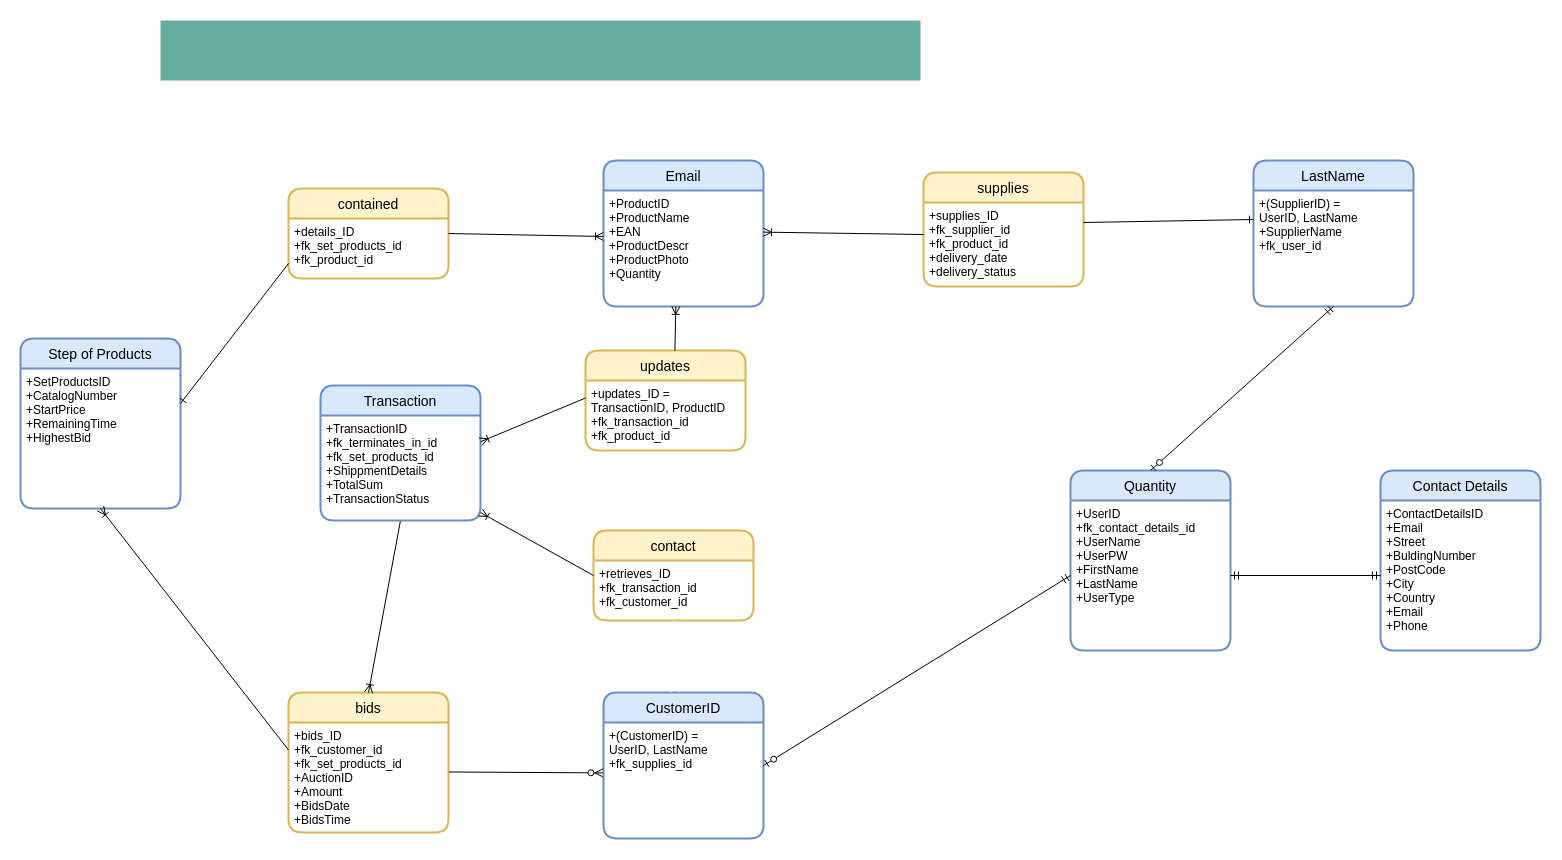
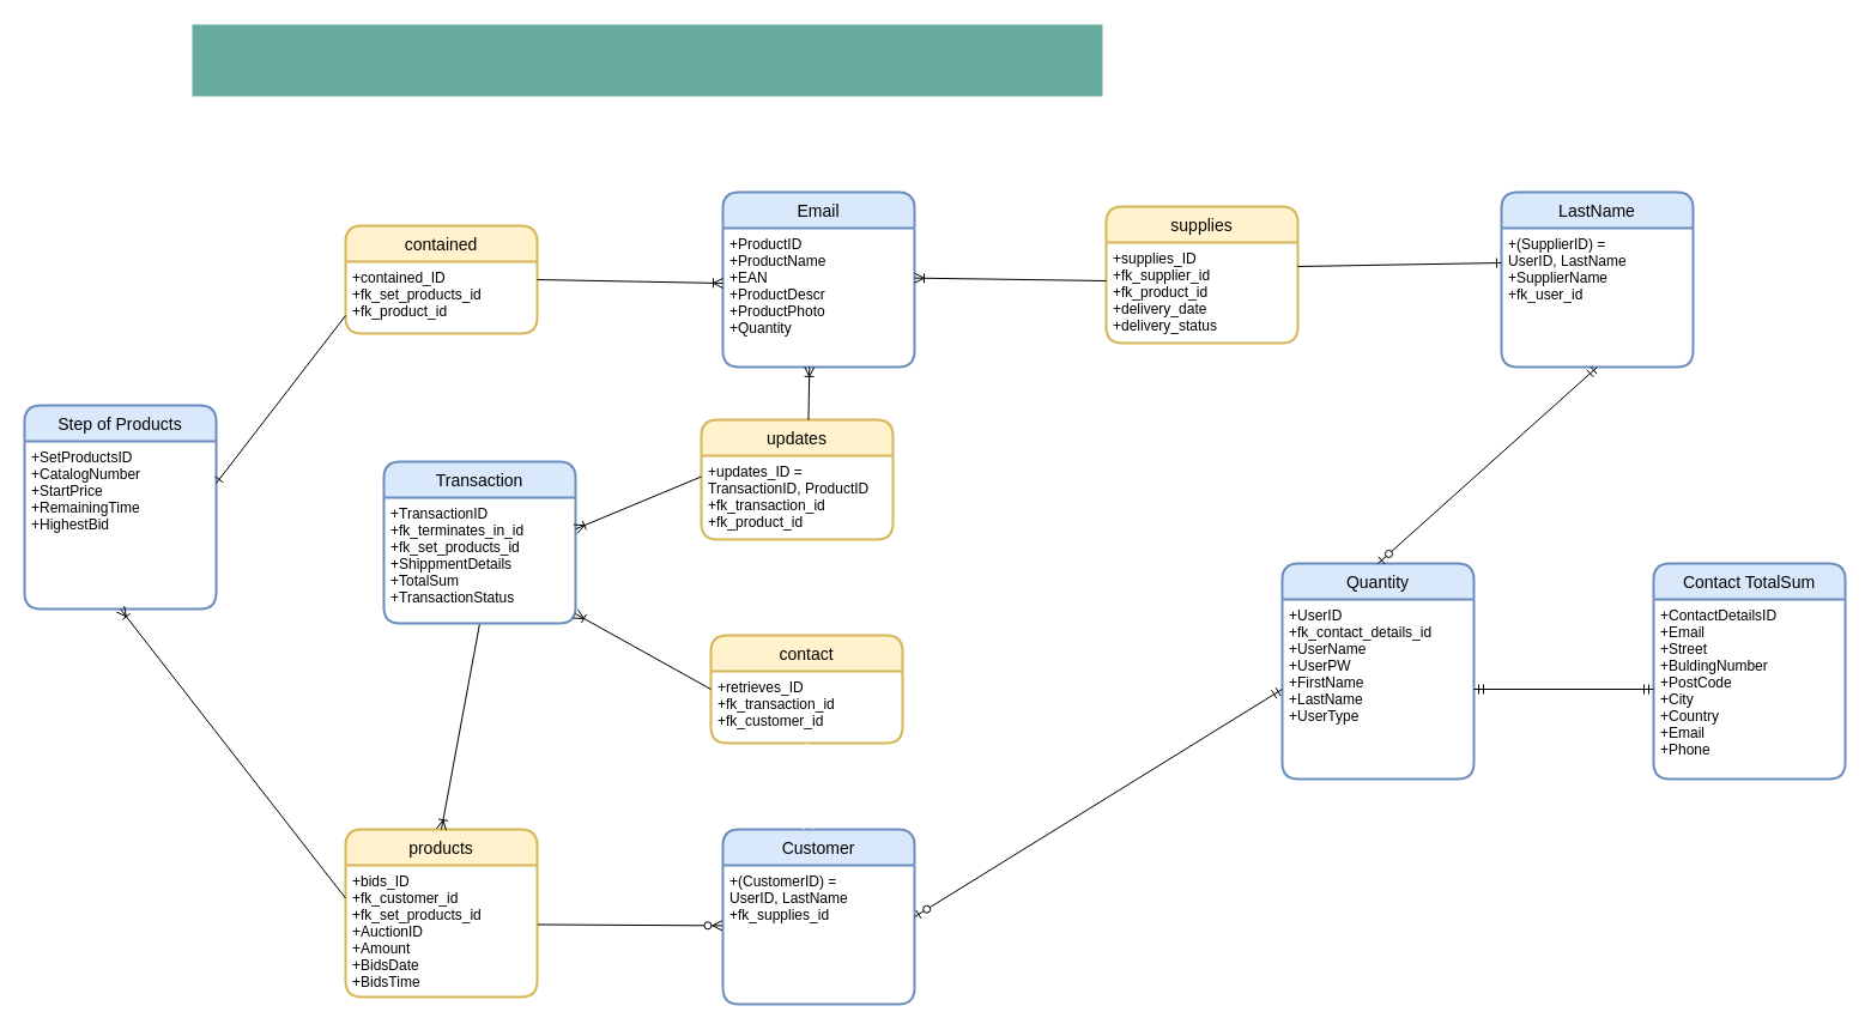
  <mxCell id="0" />
  <mxCell id="1" parent="0" />
  <mxCell id="2" value="" style="rounded=0;whiteSpace=wrap;html=1;labelBackgroundColor=#009999;labelBorderColor=#000000;strokeColor=none;fillColor=#67AB9F;" parent="1" vertex="1"><mxGeometry x="160" y="20" width="760" height="60" as="geometry" /></mxCell>
  <mxCell id="3" value="Step of Products" style="swimlane;childLayout=stackLayout;horizontal=1;startSize=30;horizontalStack=0;rounded=1;fontSize=14;fontStyle=0;strokeWidth=2;resizeParent=0;resizeLast=1;shadow=0;dashed=0;align=center;labelBackgroundColor=none;fillColor=#dae8fc;strokeColor=#6c8ebf;fontColor=#000000;" parent="1" vertex="1"><mxGeometry x="20" y="338" width="160" height="170" as="geometry" /></mxCell>
  <mxCell id="4" value="+SetProductsID&#10;+CatalogNumber&#10;+StartPrice&#10;+RemainingTime&#10;+HighestBid" style="align=left;strokeColor=none;fillColor=none;spacingLeft=4;fontSize=12;verticalAlign=top;resizable=0;rotatable=0;part=1;" parent="3" vertex="1"><mxGeometry y="30" width="160" height="140" as="geometry" /></mxCell>
  <mxCell id="5" value="contained" style="swimlane;childLayout=stackLayout;horizontal=1;startSize=30;horizontalStack=0;rounded=1;fontSize=14;fontStyle=0;strokeWidth=2;resizeParent=0;resizeLast=1;shadow=0;dashed=0;align=center;labelBackgroundColor=none;fillColor=#fff2cc;strokeColor=#d6b656;fontColor=#000000;" parent="1" vertex="1"><mxGeometry x="288" y="188" width="160" height="90" as="geometry" /></mxCell>
- <mxCell id="6" value="+details_ID&#10;+fk_set_products_id&#10;+fk_product_id" style="align=left;strokeColor=none;fillColor=none;spacingLeft=4;fontSize=12;verticalAlign=top;resizable=0;rotatable=0;part=1;" parent="5" vertex="1"><mxGeometry y="30" width="160" height="60" as="geometry" /></mxCell>
+ <mxCell id="6" value="+contained_ID&#10;+fk_set_products_id&#10;+fk_product_id" style="align=left;strokeColor=none;fillColor=none;spacingLeft=4;fontSize=12;verticalAlign=top;resizable=0;rotatable=0;part=1;" parent="5" vertex="1"><mxGeometry y="30" width="160" height="60" as="geometry" /></mxCell>
  <mxCell id="7" value="Email" style="swimlane;childLayout=stackLayout;horizontal=1;startSize=30;horizontalStack=0;rounded=1;fontSize=14;fontStyle=0;strokeWidth=2;resizeParent=0;resizeLast=1;shadow=0;dashed=0;align=center;labelBackgroundColor=none;fillColor=#dae8fc;strokeColor=#6c8ebf;fontColor=#000000;" parent="1" vertex="1"><mxGeometry x="603" y="160" width="160" height="146" as="geometry" /></mxCell>
  <mxCell id="8" value="+ProductID&#10;+ProductName&#10;+EAN&#10;+ProductDescr&#10;+ProductPhoto&#10;+Quantity" style="align=left;strokeColor=none;fillColor=none;spacingLeft=4;fontSize=12;verticalAlign=top;resizable=0;rotatable=0;part=1;" parent="7" vertex="1"><mxGeometry y="30" width="160" height="116" as="geometry" /></mxCell>
  <mxCell id="9" value="" style="fontSize=12;html=1;endArrow=none;startArrow=ERone;fontColor=#000000;startFill=0;exitX=1;exitY=0.25;exitDx=0;exitDy=0;entryX=0;entryY=0.75;entryDx=0;entryDy=0;endFill=0;" parent="1" source="4" target="6" edge="1"><mxGeometry width="100" height="100" relative="1" as="geometry"><mxPoint x="180" y="458" as="sourcePoint" /><mxPoint x="289" y="278" as="targetPoint" /></mxGeometry></mxCell>
  <mxCell id="10" value="" style="fontSize=12;html=1;endArrow=ERoneToMany;startArrow=none;fontColor=#000000;startFill=0;exitX=1;exitY=0.25;exitDx=0;exitDy=0;endFill=0;" parent="1" source="6" edge="1"><mxGeometry width="100" height="100" relative="1" as="geometry"><mxPoint x="190" y="468" as="sourcePoint" /><mxPoint x="603" y="236" as="targetPoint" /></mxGeometry></mxCell>
  <mxCell id="11" value="supplies" style="swimlane;childLayout=stackLayout;horizontal=1;startSize=30;horizontalStack=0;rounded=1;fontSize=14;fontStyle=0;strokeWidth=2;resizeParent=0;resizeLast=1;shadow=0;dashed=0;align=center;labelBackgroundColor=none;fillColor=#fff2cc;strokeColor=#d6b656;fontColor=#000000;" parent="1" vertex="1"><mxGeometry x="923" y="172" width="160" height="114" as="geometry" /></mxCell>
  <mxCell id="12" value="+supplies_ID&#10;+fk_supplier_id&#10;+fk_product_id&#10;+delivery_date&#10;+delivery_status" style="align=left;strokeColor=none;fillColor=none;spacingLeft=4;fontSize=12;verticalAlign=top;resizable=0;rotatable=0;part=1;" parent="11" vertex="1"><mxGeometry y="30" width="160" height="84" as="geometry" /></mxCell>
  <mxCell id="13" value="LastName" style="swimlane;childLayout=stackLayout;horizontal=1;startSize=30;horizontalStack=0;rounded=1;fontSize=14;fontStyle=0;strokeWidth=2;resizeParent=0;resizeLast=1;shadow=0;dashed=0;align=center;labelBackgroundColor=none;fillColor=#dae8fc;strokeColor=#6c8ebf;fontColor=#000000;" parent="1" vertex="1"><mxGeometry x="1253" y="160" width="160" height="146" as="geometry" /></mxCell>
  <mxCell id="14" value="+(SupplierID) =&#10;UserID, LastName&#10;+SupplierName&#10;+fk_user_id" style="align=left;strokeColor=none;fillColor=none;spacingLeft=4;fontSize=12;verticalAlign=top;resizable=0;rotatable=0;part=1;" parent="13" vertex="1"><mxGeometry y="30" width="160" height="116" as="geometry" /></mxCell>
  <mxCell id="15" value="" style="fontSize=12;html=1;endArrow=none;startArrow=ERoneToMany;fontColor=#FFFFFF;exitX=1;exitY=0.5;exitDx=0;exitDy=0;startFill=0;endFill=0;" parent="1" edge="1"><mxGeometry width="100" height="100" relative="1" as="geometry"><mxPoint x="763" y="231.65" as="sourcePoint" /><mxPoint x="923" y="234" as="targetPoint" /></mxGeometry></mxCell>
  <mxCell id="16" value="" style="fontSize=12;html=1;endArrow=ERone;startArrow=none;fontColor=#FFFFFF;exitX=1;exitY=0.5;exitDx=0;exitDy=0;startFill=0;entryX=0;entryY=0.25;entryDx=0;entryDy=0;endFill=0;" parent="1" target="14" edge="1"><mxGeometry width="100" height="100" relative="1" as="geometry"><mxPoint x="1083" y="222" as="sourcePoint" /><mxPoint x="1243" y="224.35" as="targetPoint" /></mxGeometry></mxCell>
- <mxCell id="17" value="bids" style="swimlane;childLayout=stackLayout;horizontal=1;startSize=30;horizontalStack=0;rounded=1;fontSize=14;fontStyle=0;strokeWidth=2;resizeParent=0;resizeLast=1;shadow=0;dashed=0;align=center;labelBackgroundColor=none;fillColor=#fff2cc;strokeColor=#d6b656;fontColor=#000000;" parent="1" vertex="1"><mxGeometry x="288" y="692" width="160" height="140" as="geometry" /></mxCell>
+ <mxCell id="17" value="products" style="swimlane;childLayout=stackLayout;horizontal=1;startSize=30;horizontalStack=0;rounded=1;fontSize=14;fontStyle=0;strokeWidth=2;resizeParent=0;resizeLast=1;shadow=0;dashed=0;align=center;labelBackgroundColor=none;fillColor=#fff2cc;strokeColor=#d6b656;fontColor=#000000;" parent="1" vertex="1"><mxGeometry x="288" y="692" width="160" height="140" as="geometry" /></mxCell>
  <mxCell id="18" value="+bids_ID&#10;+fk_customer_id&#10;+fk_set_products_id&#10;+AuctionID&#10;+Amount&#10;+BidsDate&#10;+BidsTime" style="align=left;strokeColor=none;fillColor=none;spacingLeft=4;fontSize=12;verticalAlign=top;resizable=0;rotatable=0;part=1;" parent="17" vertex="1"><mxGeometry y="30" width="160" height="110" as="geometry" /></mxCell>
  <mxCell id="19" value="" style="fontSize=12;html=1;endArrow=none;startArrow=ERoneToMany;fontColor=#000000;startFill=0;exitX=0.5;exitY=1;exitDx=0;exitDy=0;entryX=0;entryY=0.25;entryDx=0;entryDy=0;endFill=0;" parent="1" source="4" target="18" edge="1"><mxGeometry width="100" height="100" relative="1" as="geometry"><mxPoint x="190" y="413" as="sourcePoint" /><mxPoint x="298" y="273" as="targetPoint" /></mxGeometry></mxCell>
- <mxCell id="20" value="CustomerID" style="swimlane;childLayout=stackLayout;horizontal=1;startSize=30;horizontalStack=0;rounded=1;fontSize=14;fontStyle=0;strokeWidth=2;resizeParent=0;resizeLast=1;shadow=0;dashed=0;align=center;labelBackgroundColor=none;fillColor=#dae8fc;strokeColor=#6c8ebf;fontColor=#000000;" parent="1" vertex="1"><mxGeometry x="603" y="692" width="160" height="146" as="geometry" /></mxCell>
+ <mxCell id="20" value="Customer" style="swimlane;childLayout=stackLayout;horizontal=1;startSize=30;horizontalStack=0;rounded=1;fontSize=14;fontStyle=0;strokeWidth=2;resizeParent=0;resizeLast=1;shadow=0;dashed=0;align=center;labelBackgroundColor=none;fillColor=#dae8fc;strokeColor=#6c8ebf;fontColor=#000000;" parent="1" vertex="1"><mxGeometry x="603" y="692" width="160" height="146" as="geometry" /></mxCell>
  <mxCell id="21" value="+(CustomerID) =&#10;UserID, LastName&#10;+fk_supplies_id" style="align=left;strokeColor=none;fillColor=none;spacingLeft=4;fontSize=12;verticalAlign=top;resizable=0;rotatable=0;part=1;" parent="20" vertex="1"><mxGeometry y="30" width="160" height="116" as="geometry" /></mxCell>
  <mxCell id="22" value="" style="fontSize=12;html=1;endArrow=none;startArrow=ERzeroToMany;fontColor=#000000;startFill=1;exitX=-0.01;exitY=0.443;exitDx=0;exitDy=0;endFill=0;exitPerimeter=0;entryX=0.996;entryY=0.459;entryDx=0;entryDy=0;entryPerimeter=0;" parent="1" edge="1"><mxGeometry width="100" height="100" relative="1" as="geometry"><mxPoint x="602.4" y="772.388" as="sourcePoint" /><mxPoint x="448.36" y="771.49" as="targetPoint" /></mxGeometry></mxCell>
  <mxCell id="23" value="" style="fontSize=12;html=1;endArrow=none;startArrow=ERoneToMany;fontColor=#000000;startFill=0;exitX=0.5;exitY=0;exitDx=0;exitDy=0;endFill=0;entryX=0.5;entryY=1;entryDx=0;entryDy=0;" parent="1" source="17" target="25" edge="1"><mxGeometry width="100" height="100" relative="1" as="geometry"><mxPoint x="493" y="436.29" as="sourcePoint" /><mxPoint x="486" y="527" as="targetPoint" /><Array as="points" /></mxGeometry></mxCell>
  <mxCell id="24" value="Transaction" style="swimlane;childLayout=stackLayout;horizontal=1;startSize=30;horizontalStack=0;rounded=1;fontSize=14;fontStyle=0;strokeWidth=2;resizeParent=0;resizeLast=1;shadow=0;dashed=0;align=center;labelBackgroundColor=none;fillColor=#dae8fc;strokeColor=#6c8ebf;fontColor=#000000;" parent="1" vertex="1"><mxGeometry x="320" y="385" width="160" height="135" as="geometry" /></mxCell>
  <mxCell id="25" value="+TransactionID&#10;+fk_terminates_in_id&#10;+fk_set_products_id&#10;+ShippmentDetails&#10;+TotalSum&#10;+TransactionStatus" style="align=left;strokeColor=none;fillColor=none;spacingLeft=4;fontSize=12;verticalAlign=top;resizable=0;rotatable=0;part=1;" parent="24" vertex="1"><mxGeometry y="30" width="160" height="105" as="geometry" /></mxCell>
  <mxCell id="26" style="edgeStyle=none;rounded=0;orthogonalLoop=1;jettySize=auto;html=1;entryX=0;entryY=0.25;entryDx=0;entryDy=0;fontSize=14;fontColor=#FFFFFF;startArrow=ERoneToMany;startFill=0;endArrow=ERmandOne;endFill=0;strokeColor=#FF0000;" parent="24" source="25" target="25" edge="1"><mxGeometry relative="1" as="geometry" /></mxCell>
  <mxCell id="27" style="edgeStyle=none;rounded=0;orthogonalLoop=1;jettySize=auto;html=1;exitX=0.75;exitY=0;exitDx=0;exitDy=0;fontSize=14;fontColor=#FFFFFF;startArrow=ERone;startFill=0;endArrow=ERzeroToMany;endFill=1;strokeColor=#FF0000;" parent="1" source="24" target="24" edge="1"><mxGeometry relative="1" as="geometry" /></mxCell>
  <mxCell id="28" value="Quantity" style="swimlane;childLayout=stackLayout;horizontal=1;startSize=30;horizontalStack=0;rounded=1;fontSize=14;fontStyle=0;strokeWidth=2;resizeParent=0;resizeLast=1;shadow=0;dashed=0;align=center;labelBackgroundColor=none;fillColor=#dae8fc;strokeColor=#6c8ebf;fontColor=#000000;" parent="1" vertex="1"><mxGeometry x="1070" y="470" width="160" height="180" as="geometry" /></mxCell>
  <mxCell id="29" value="+UserID&#10;+fk_contact_details_id&#10;+UserName&#10;+UserPW&#10;+FirstName&#10;+LastName&#10;+UserType&#10;" style="align=left;strokeColor=none;fillColor=none;spacingLeft=4;fontSize=12;verticalAlign=top;resizable=0;rotatable=0;part=1;" parent="28" vertex="1"><mxGeometry y="30" width="160" height="150" as="geometry" /></mxCell>
- <mxCell id="30" value="Contact Details" style="swimlane;childLayout=stackLayout;horizontal=1;startSize=30;horizontalStack=0;rounded=1;fontSize=14;fontStyle=0;strokeWidth=2;resizeParent=0;resizeLast=1;shadow=0;dashed=0;align=center;labelBackgroundColor=none;fillColor=#dae8fc;strokeColor=#6c8ebf;fontColor=#000000;" parent="1" vertex="1"><mxGeometry x="1380" y="470" width="160" height="180" as="geometry" /></mxCell>
+ <mxCell id="30" value="Contact TotalSum" style="swimlane;childLayout=stackLayout;horizontal=1;startSize=30;horizontalStack=0;rounded=1;fontSize=14;fontStyle=0;strokeWidth=2;resizeParent=0;resizeLast=1;shadow=0;dashed=0;align=center;labelBackgroundColor=none;fillColor=#dae8fc;strokeColor=#6c8ebf;fontColor=#000000;" parent="1" vertex="1"><mxGeometry x="1380" y="470" width="160" height="180" as="geometry" /></mxCell>
  <mxCell id="31" value="+ContactDetailsID&#10;+Email&#10;+Street&#10;+BuldingNumber&#10;+PostCode&#10;+City&#10;+Country&#10;+Email&#10;+Phone" style="align=left;strokeColor=none;fillColor=none;spacingLeft=4;fontSize=12;verticalAlign=top;resizable=0;rotatable=0;part=1;" parent="30" vertex="1"><mxGeometry y="30" width="160" height="150" as="geometry" /></mxCell>
  <mxCell id="32" value="" style="fontSize=12;html=1;endArrow=ERmandOne;endFill=0;fontColor=#FFFFFF;exitX=1;exitY=0.5;exitDx=0;exitDy=0;entryX=0;entryY=0.5;entryDx=0;entryDy=0;startArrow=ERzeroToOne;startFill=1;" parent="1" source="20" target="29" edge="1"><mxGeometry width="100" height="100" relative="1" as="geometry"><mxPoint x="710" y="620" as="sourcePoint" /><mxPoint x="810" y="520" as="targetPoint" /></mxGeometry></mxCell>
  <mxCell id="33" value="" style="fontSize=12;html=1;endArrow=ERmandOne;endFill=0;fontColor=#FFFFFF;exitX=0.5;exitY=0;exitDx=0;exitDy=0;entryX=0.5;entryY=1;entryDx=0;entryDy=0;startArrow=ERzeroToOne;startFill=1;" parent="1" source="28" target="14" edge="1"><mxGeometry width="100" height="100" relative="1" as="geometry"><mxPoint x="773" y="775" as="sourcePoint" /><mxPoint x="1080" y="585" as="targetPoint" /></mxGeometry></mxCell>
  <mxCell id="34" value="" style="fontSize=12;html=1;endArrow=ERmandOne;endFill=0;fontColor=#FFFFFF;exitX=1;exitY=0.5;exitDx=0;exitDy=0;entryX=0;entryY=0.5;entryDx=0;entryDy=0;startArrow=ERmandOne;startFill=0;" parent="1" source="29" target="31" edge="1"><mxGeometry width="100" height="100" relative="1" as="geometry"><mxPoint x="1160" y="480" as="sourcePoint" /><mxPoint x="1343" y="316" as="targetPoint" /></mxGeometry></mxCell>
  <mxCell id="35" value="updates" style="swimlane;childLayout=stackLayout;horizontal=1;startSize=30;horizontalStack=0;rounded=1;fontSize=14;fontStyle=0;strokeWidth=2;resizeParent=0;resizeLast=1;shadow=0;dashed=0;align=center;labelBackgroundColor=none;fillColor=#fff2cc;strokeColor=#d6b656;fontColor=#000000;" parent="1" vertex="1"><mxGeometry x="585" y="350" width="160" height="100" as="geometry" /></mxCell>
  <mxCell id="36" value="+updates_ID =&#10;TransactionID, ProductID&#10;+fk_transaction_id&#10;+fk_product_id" style="align=left;strokeColor=none;fillColor=none;spacingLeft=4;fontSize=12;verticalAlign=top;resizable=0;rotatable=0;part=1;" parent="35" vertex="1"><mxGeometry y="30" width="160" height="70" as="geometry" /></mxCell>
  <mxCell id="37" value="" style="fontSize=12;html=1;endArrow=none;startArrow=ERoneToMany;fontColor=#000000;startFill=0;exitX=1;exitY=0.25;exitDx=0;exitDy=0;endFill=0;entryX=0;entryY=0.25;entryDx=0;entryDy=0;" parent="1" source="25" target="36" edge="1"><mxGeometry width="100" height="100" relative="1" as="geometry"><mxPoint x="378" y="702" as="sourcePoint" /><mxPoint x="410" y="530" as="targetPoint" /><Array as="points" /></mxGeometry></mxCell>
  <mxCell id="38" value="" style="fontSize=12;html=1;endArrow=none;startArrow=ERoneToMany;fontColor=#000000;startFill=0;exitX=0.452;exitY=0.999;exitDx=0;exitDy=0;endFill=0;entryX=0.559;entryY=0.002;entryDx=0;entryDy=0;exitPerimeter=0;entryPerimeter=0;" parent="1" source="8" target="35" edge="1"><mxGeometry width="100" height="100" relative="1" as="geometry"><mxPoint x="490" y="451.25" as="sourcePoint" /><mxPoint x="595" y="405" as="targetPoint" /><Array as="points" /></mxGeometry></mxCell>
  <mxCell id="39" value="contact" style="swimlane;childLayout=stackLayout;horizontal=1;startSize=30;horizontalStack=0;rounded=1;fontSize=14;fontStyle=0;strokeWidth=2;resizeParent=0;resizeLast=1;shadow=0;dashed=0;align=center;labelBackgroundColor=none;fillColor=#fff2cc;strokeColor=#d6b656;fontColor=#000000;" parent="1" vertex="1"><mxGeometry x="593" y="530" width="160" height="90" as="geometry" /></mxCell>
  <mxCell id="40" value="+retrieves_ID&#10;+fk_transaction_id&#10;+fk_customer_id" style="align=left;strokeColor=none;fillColor=none;spacingLeft=4;fontSize=12;verticalAlign=top;resizable=0;rotatable=0;part=1;" parent="39" vertex="1"><mxGeometry y="30" width="160" height="60" as="geometry" /></mxCell>
  <mxCell id="41" value="" style="fontSize=12;html=1;endArrow=none;startArrow=ERoneToMany;fontColor=#000000;startFill=0;endFill=0;entryX=0;entryY=0.5;entryDx=0;entryDy=0;" parent="1" source="25" target="39" edge="1"><mxGeometry width="100" height="100" relative="1" as="geometry"><mxPoint x="470" y="520" as="sourcePoint" /><mxPoint x="595" y="405" as="targetPoint" /><Array as="points" /></mxGeometry></mxCell>
  <mxCell id="42" value="" style="fontSize=12;html=1;endArrow=ERzeroToMany;startArrow=ERmandOne;fontColor=#FFFFFF;exitX=0.5;exitY=1;exitDx=0;exitDy=0;entryX=0.446;entryY=-0.001;entryDx=0;entryDy=0;entryPerimeter=0;strokeColor=#FFFFFF;dashed=1;" parent="1" source="40" target="20" edge="1"><mxGeometry width="100" height="100" relative="1" as="geometry"><mxPoint x="593" y="792" as="sourcePoint" /><mxPoint x="693" y="692" as="targetPoint" /></mxGeometry></mxCell>
